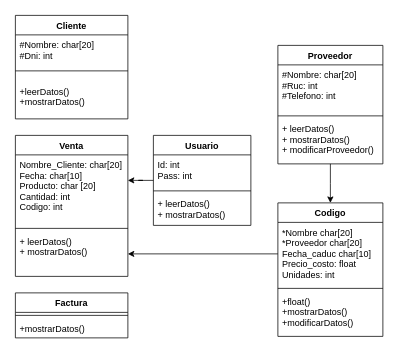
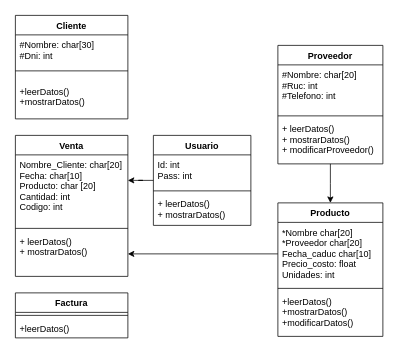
  <mxCell id="0" />
  <mxCell id="1" parent="0" />
  <mxCell id="2" value="Cliente" style="swimlane;fontStyle=1;align=center;verticalAlign=top;childLayout=stackLayout;horizontal=1;startSize=26;horizontalStack=0;resizeParent=1;resizeParentMax=0;resizeLast=0;collapsible=1;marginBottom=0;" parent="1" vertex="1"><mxGeometry x="20" y="20" width="150" height="138" as="geometry" /></mxCell>
- <mxCell id="3" value="#Nombre: char[20]&#10;#Dni: int&#10;&#10;" style="text;strokeColor=none;fillColor=none;align=left;verticalAlign=top;spacingLeft=4;spacingRight=4;overflow=hidden;rotatable=0;points=[[0,0.5],[1,0.5]];portConstraint=eastwest;" parent="2" vertex="1"><mxGeometry y="26" width="150" height="34" as="geometry" /></mxCell>
+ <mxCell id="3" value="#Nombre: char[30]&#10;#Dni: int&#10;&#10;" style="text;strokeColor=none;fillColor=none;align=left;verticalAlign=top;spacingLeft=4;spacingRight=4;overflow=hidden;rotatable=0;points=[[0,0.5],[1,0.5]];portConstraint=eastwest;" parent="2" vertex="1"><mxGeometry y="26" width="150" height="34" as="geometry" /></mxCell>
  <mxCell id="4" value="" style="line;strokeWidth=1;fillColor=none;align=left;verticalAlign=middle;spacingTop=-1;spacingLeft=3;spacingRight=3;rotatable=0;labelPosition=right;points=[];portConstraint=eastwest;" parent="2" vertex="1"><mxGeometry y="60" width="150" height="28" as="geometry" /></mxCell>
  <mxCell id="5" value="+leerDatos()&#10;+mostrarDatos()" style="text;strokeColor=none;fillColor=none;align=left;verticalAlign=top;spacingLeft=4;spacingRight=4;overflow=hidden;rotatable=0;points=[[0,0.5],[1,0.5]];portConstraint=eastwest;" parent="2" vertex="1"><mxGeometry y="88" width="150" height="50" as="geometry" /></mxCell>
- <mxCell id="6" value="Codigo" style="swimlane;fontStyle=1;align=center;verticalAlign=top;childLayout=stackLayout;horizontal=1;startSize=26;horizontalStack=0;resizeParent=1;resizeParentMax=0;resizeLast=0;collapsible=1;marginBottom=0;" parent="1" vertex="1"><mxGeometry x="370" y="270" width="140" height="178" as="geometry" /></mxCell>
+ <mxCell id="6" value="Producto" style="swimlane;fontStyle=1;align=center;verticalAlign=top;childLayout=stackLayout;horizontal=1;startSize=26;horizontalStack=0;resizeParent=1;resizeParentMax=0;resizeLast=0;collapsible=1;marginBottom=0;" parent="1" vertex="1"><mxGeometry x="370" y="270" width="140" height="178" as="geometry" /></mxCell>
  <mxCell id="7" value="*Nombre char[20]&#10;*Proveedor char[20]&#10;Fecha_caduc char[10]&#10;Precio_costo: float&#10;Unidades: int" style="text;strokeColor=none;fillColor=none;align=left;verticalAlign=top;spacingLeft=4;spacingRight=4;overflow=hidden;rotatable=0;points=[[0,0.5],[1,0.5]];portConstraint=eastwest;" parent="6" vertex="1"><mxGeometry y="26" width="140" height="84" as="geometry" /></mxCell>
  <mxCell id="8" value="" style="line;strokeWidth=1;fillColor=none;align=left;verticalAlign=middle;spacingTop=-1;spacingLeft=3;spacingRight=3;rotatable=0;labelPosition=right;points=[];portConstraint=eastwest;" parent="6" vertex="1"><mxGeometry y="110" width="140" height="8" as="geometry" /></mxCell>
- <mxCell id="9" value="+float()&#10;+mostrarDatos()&#10;+modificarDatos()" style="text;strokeColor=none;fillColor=none;align=left;verticalAlign=top;spacingLeft=4;spacingRight=4;overflow=hidden;rotatable=0;points=[[0,0.5],[1,0.5]];portConstraint=eastwest;" parent="6" vertex="1"><mxGeometry y="118" width="140" height="60" as="geometry" /></mxCell>
+ <mxCell id="9" value="+leerDatos()&#10;+mostrarDatos()&#10;+modificarDatos()" style="text;strokeColor=none;fillColor=none;align=left;verticalAlign=top;spacingLeft=4;spacingRight=4;overflow=hidden;rotatable=0;points=[[0,0.5],[1,0.5]];portConstraint=eastwest;" parent="6" vertex="1"><mxGeometry y="118" width="140" height="60" as="geometry" /></mxCell>
  <mxCell id="10" value="Factura" style="swimlane;fontStyle=1;align=center;verticalAlign=top;childLayout=stackLayout;horizontal=1;startSize=26;horizontalStack=0;resizeParent=1;resizeParentMax=0;resizeLast=0;collapsible=1;marginBottom=0;" parent="1" vertex="1"><mxGeometry x="20" y="390" width="150" height="60" as="geometry" /></mxCell>
  <mxCell id="11" value="" style="line;strokeWidth=1;fillColor=none;align=left;verticalAlign=middle;spacingTop=-1;spacingLeft=3;spacingRight=3;rotatable=0;labelPosition=right;points=[];portConstraint=eastwest;" parent="10" vertex="1"><mxGeometry y="26" width="150" height="8" as="geometry" /></mxCell>
- <mxCell id="12" value="+mostrarDatos()" style="text;strokeColor=none;fillColor=none;align=left;verticalAlign=top;spacingLeft=4;spacingRight=4;overflow=hidden;rotatable=0;points=[[0,0.5],[1,0.5]];portConstraint=eastwest;" parent="10" vertex="1"><mxGeometry y="34" width="150" height="26" as="geometry" /></mxCell>
+ <mxCell id="12" value="+leerDatos()" style="text;strokeColor=none;fillColor=none;align=left;verticalAlign=top;spacingLeft=4;spacingRight=4;overflow=hidden;rotatable=0;points=[[0,0.5],[1,0.5]];portConstraint=eastwest;" parent="10" vertex="1"><mxGeometry y="34" width="150" height="26" as="geometry" /></mxCell>
  <mxCell id="13" style="edgeStyle=orthogonalEdgeStyle;rounded=0;orthogonalLoop=1;jettySize=auto;html=1;" edge="1" parent="1" source="14"><mxGeometry relative="1" as="geometry"><mxPoint x="440" y="270" as="targetPoint" /></mxGeometry></mxCell>
  <mxCell id="14" value="Proveedor" style="swimlane;fontStyle=1;align=center;verticalAlign=top;childLayout=stackLayout;horizontal=1;startSize=26;horizontalStack=0;resizeParent=1;resizeParentMax=0;resizeLast=0;collapsible=1;marginBottom=0;" vertex="1" parent="1"><mxGeometry x="370" y="60" width="140" height="158" as="geometry" /></mxCell>
  <mxCell id="15" value="#Nombre: char[20]&#10;#Ruc: int&#10;#Telefono: int&#10;" style="text;strokeColor=none;fillColor=none;align=left;verticalAlign=top;spacingLeft=4;spacingRight=4;overflow=hidden;rotatable=0;points=[[0,0.5],[1,0.5]];portConstraint=eastwest;" vertex="1" parent="14"><mxGeometry y="26" width="140" height="64" as="geometry" /></mxCell>
  <mxCell id="16" value="" style="line;strokeWidth=1;fillColor=none;align=left;verticalAlign=middle;spacingTop=-1;spacingLeft=3;spacingRight=3;rotatable=0;labelPosition=right;points=[];portConstraint=eastwest;" vertex="1" parent="14"><mxGeometry y="90" width="140" height="8" as="geometry" /></mxCell>
  <mxCell id="17" value="+ leerDatos() &#10;+ mostrarDatos() &#10;+ modificarProveedor()" style="text;strokeColor=none;fillColor=none;align=left;verticalAlign=top;spacingLeft=4;spacingRight=4;overflow=hidden;rotatable=0;points=[[0,0.5],[1,0.5]];portConstraint=eastwest;" vertex="1" parent="14"><mxGeometry y="98" width="140" height="60" as="geometry" /></mxCell>
  <mxCell id="18" value="Venta" style="swimlane;fontStyle=1;align=center;verticalAlign=top;childLayout=stackLayout;horizontal=1;startSize=26;horizontalStack=0;resizeParent=1;resizeParentMax=0;resizeLast=0;collapsible=1;marginBottom=0;" vertex="1" parent="1"><mxGeometry x="20" y="180" width="150" height="188" as="geometry" /></mxCell>
  <mxCell id="19" value="Nombre_Cliente: char[20] &#10;Fecha: char[10] &#10;Producto: char [20]&#10;Cantidad: int&#10;Codigo: int&#10; " style="text;strokeColor=none;fillColor=none;align=left;verticalAlign=top;spacingLeft=4;spacingRight=4;overflow=hidden;rotatable=0;points=[[0,0.5],[1,0.5]];portConstraint=eastwest;" vertex="1" parent="18"><mxGeometry y="26" width="150" height="94" as="geometry" /></mxCell>
  <mxCell id="20" value="" style="line;strokeWidth=1;fillColor=none;align=left;verticalAlign=middle;spacingTop=-1;spacingLeft=3;spacingRight=3;rotatable=0;labelPosition=right;points=[];portConstraint=eastwest;" vertex="1" parent="18"><mxGeometry y="120" width="150" height="8" as="geometry" /></mxCell>
  <mxCell id="21" value="+ leerDatos() &#10;+ mostrarDatos() " style="text;strokeColor=none;fillColor=none;align=left;verticalAlign=top;spacingLeft=4;spacingRight=4;overflow=hidden;rotatable=0;points=[[0,0.5],[1,0.5]];portConstraint=eastwest;" vertex="1" parent="18"><mxGeometry y="128" width="150" height="60" as="geometry" /></mxCell>
  <mxCell id="22" style="edgeStyle=orthogonalEdgeStyle;rounded=0;orthogonalLoop=1;jettySize=auto;html=1;entryX=1;entryY=0.362;entryDx=0;entryDy=0;entryPerimeter=0;" edge="1" parent="1" source="23" target="19"><mxGeometry relative="1" as="geometry" /></mxCell>
  <mxCell id="23" value="Usuario" style="swimlane;fontStyle=1;align=center;verticalAlign=top;childLayout=stackLayout;horizontal=1;startSize=26;horizontalStack=0;resizeParent=1;resizeParentMax=0;resizeLast=0;collapsible=1;marginBottom=0;" vertex="1" parent="1"><mxGeometry x="204" y="180" width="130" height="120" as="geometry" /></mxCell>
  <mxCell id="24" value="Id: int&#10;Pass: int" style="text;strokeColor=none;fillColor=none;align=left;verticalAlign=top;spacingLeft=4;spacingRight=4;overflow=hidden;rotatable=0;points=[[0,0.5],[1,0.5]];portConstraint=eastwest;" vertex="1" parent="23"><mxGeometry y="26" width="130" height="44" as="geometry" /></mxCell>
  <mxCell id="25" value="" style="line;strokeWidth=1;fillColor=none;align=left;verticalAlign=middle;spacingTop=-1;spacingLeft=3;spacingRight=3;rotatable=0;labelPosition=right;points=[];portConstraint=eastwest;" vertex="1" parent="23"><mxGeometry y="70" width="130" height="8" as="geometry" /></mxCell>
  <mxCell id="26" value="+ leerDatos() &#10;+ mostrarDatos() " style="text;strokeColor=none;fillColor=none;align=left;verticalAlign=top;spacingLeft=4;spacingRight=4;overflow=hidden;rotatable=0;points=[[0,0.5],[1,0.5]];portConstraint=eastwest;" vertex="1" parent="23"><mxGeometry y="78" width="130" height="42" as="geometry" /></mxCell>
  <mxCell id="27" style="edgeStyle=orthogonalEdgeStyle;rounded=0;orthogonalLoop=1;jettySize=auto;html=1;" edge="1" parent="1" source="7" target="21"><mxGeometry relative="1" as="geometry" /></mxCell>
